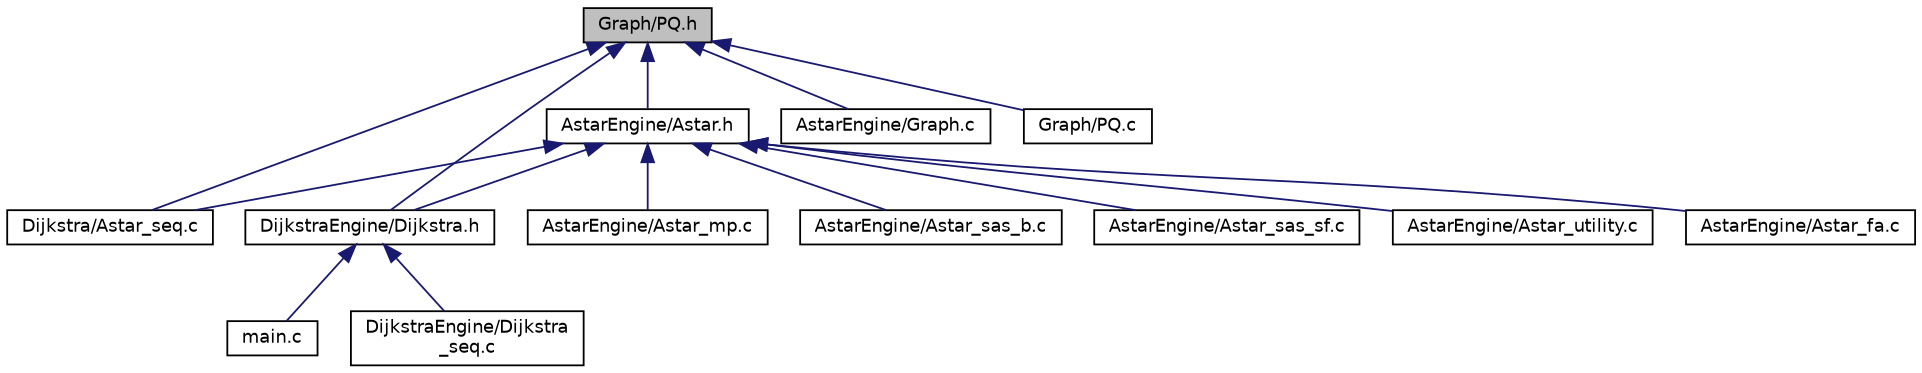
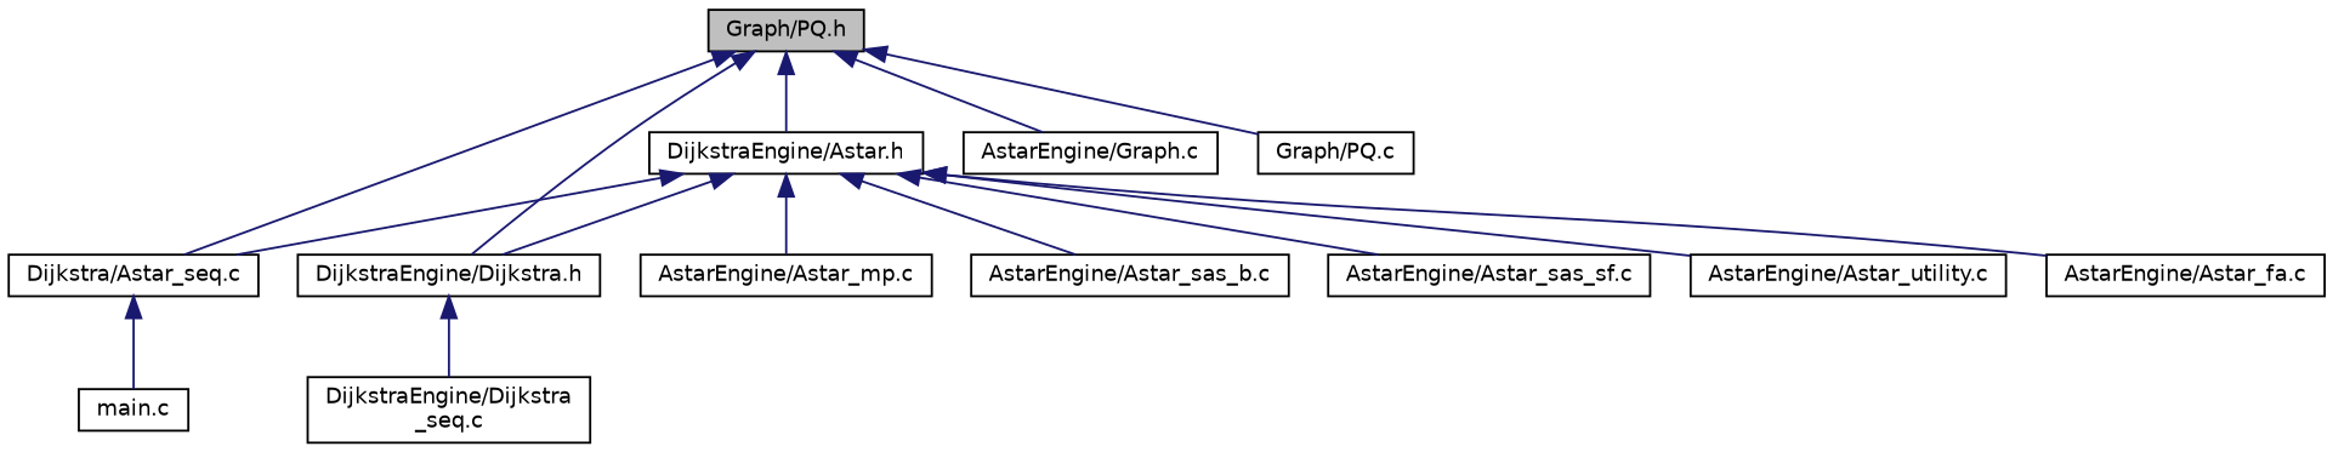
  digraph {
    node [color=black fillcolor=white fontname=Helvetica fontsize=10 shape=record style=filled]
    edge [color=midnightblue dir=back fontname=Helvetica fontsize=10 labelfontname=Helvetica labelfontsize=10 style=solid]
    n1 [fillcolor=grey75 fontcolor=black height=0.2 label="Graph/PQ.h" width=0.4]
-   n2 [height=0.2 label="AstarEngine/Astar.h" width=0.4]
+   n2 [height=0.2 label="DijkstraEngine/Astar.h" width=0.4]
    n3 [height=0.2 label="Dijkstra/Astar_seq.c" width=0.4]
    n4 [height=0.2 label="DijkstraEngine/Dijkstra.h" width=0.4]
    n5 [height=0.2 label="AstarEngine/Graph.c" width=0.4]
    n6 [height=0.2 label="Graph/PQ.c" width=0.4]
    n7 [height=0.2 label="AstarEngine/Astar_fa.c" width=0.4]
    n8 [height=0.2 label="AstarEngine/Astar_mp.c" width=0.4]
    n9 [height=0.2 label="AstarEngine/Astar_sas_b.c" width=0.4]
    n10 [height=0.2 label="AstarEngine/Astar_sas_sf.c" width=0.4]
    n11 [height=0.2 label="AstarEngine/Astar_utility.c" width=0.4]
    n12 [height=0.2 label="main.c" width=0.4]
    n13 [height=0.2 label="DijkstraEngine/Dijkstra\l_seq.c" width=0.4]
    n1 -> n2
    n1 -> n3
    n1 -> n4
    n1 -> n5
    n1 -> n6
    n2 -> n3
    n2 -> n4
    n2 -> n7
    n2 -> n8
    n2 -> n9
    n2 -> n10
    n2 -> n11
-   n4 -> n12
+   n3 -> n12
    n4 -> n13
  }
